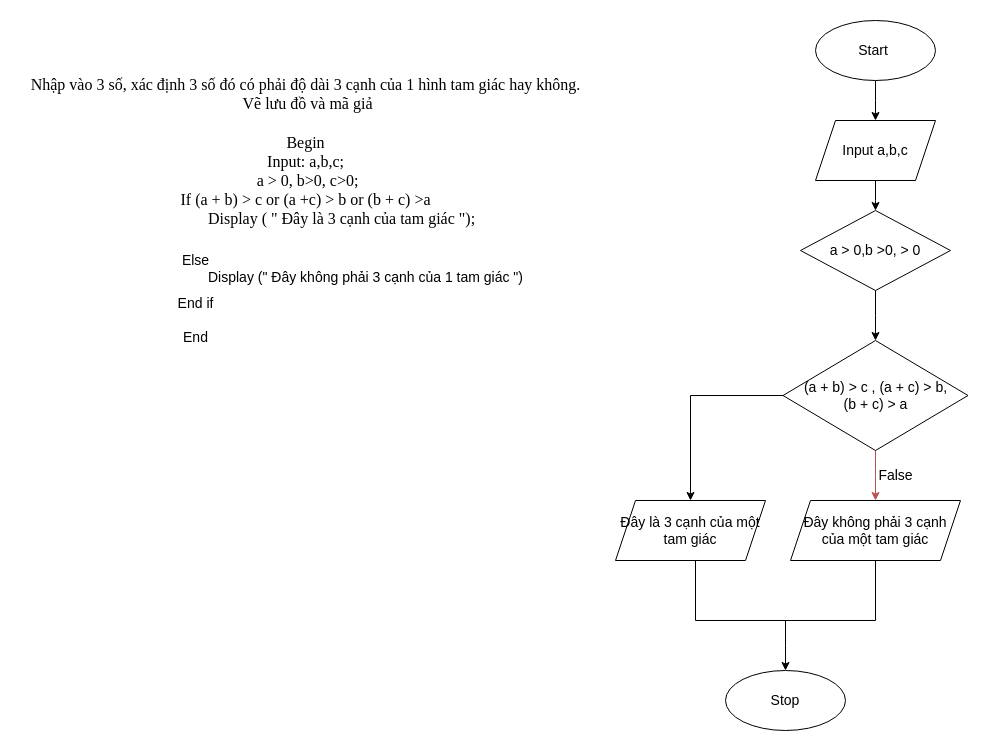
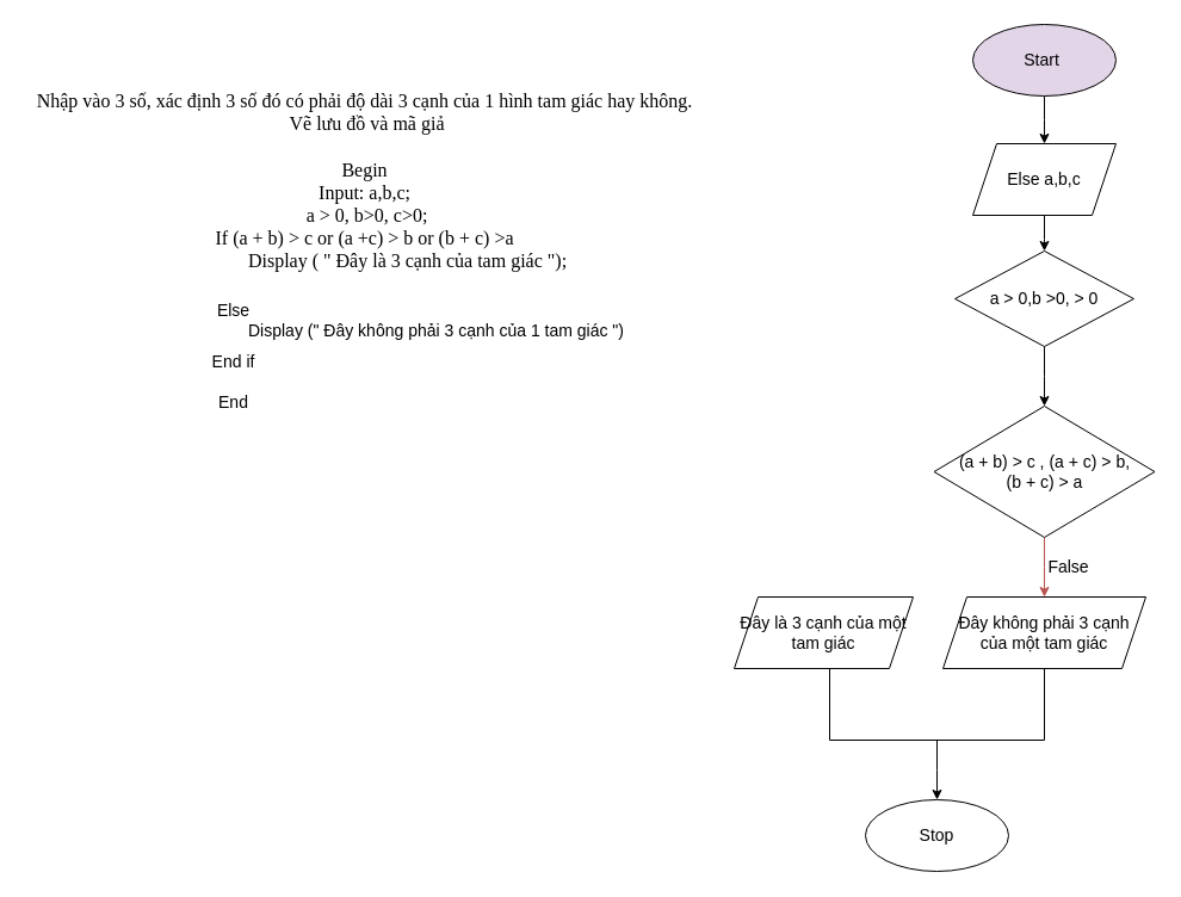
  <mxCell id="0" />
  <mxCell id="1" parent="0" />
  <mxCell id="2" value="&lt;span id=&quot;docs-internal-guid-52ec739d-7fff-f487-873d-a877658fd671&quot;&gt;&lt;span style=&quot;font-size: 12pt; font-family: &amp;quot;Times New Roman&amp;quot;; background-color: transparent; font-variant-numeric: normal; font-variant-east-asian: normal; vertical-align: baseline;&quot;&gt;Nhập vào 3 số, xác định 3 số đó có phải độ dài 3 cạnh của 1 hình tam giác hay không.&lt;br&gt;&amp;nbsp;Vẽ lưu đồ và mã giả&lt;br&gt;&lt;br&gt;Begin&lt;br&gt;Input: a,b,c;&lt;br&gt;&amp;nbsp;a &amp;gt; 0, b&amp;gt;0, c&amp;gt;0;&lt;br&gt;If (a + b) &amp;gt; c or (a +c) &amp;gt; b or (b + c) &amp;gt;a&lt;br&gt;&amp;nbsp; &amp;nbsp; &amp;nbsp; &amp;nbsp; &amp;nbsp; &amp;nbsp; &amp;nbsp; &amp;nbsp; &amp;nbsp; Display ( &quot; Đây là 3 cạnh của tam giác &quot;);&lt;br&gt;&lt;br&gt;&lt;br&gt;&lt;br&gt;&lt;/span&gt;&lt;/span&gt;" style="text;html=1;align=center;verticalAlign=middle;resizable=0;points=[];autosize=1;strokeColor=none;fillColor=none;" parent="1" vertex="1"><mxGeometry x="20" y="70" width="570" height="220" as="geometry" /></mxCell>
  <mxCell id="3" value="&lt;font style=&quot;font-size: 14px;&quot;&gt;Else&lt;/font&gt;" style="text;html=1;align=center;verticalAlign=middle;resizable=0;points=[];autosize=1;strokeColor=none;fillColor=none;" parent="1" vertex="1"><mxGeometry x="170" y="245" width="50" height="30" as="geometry" /></mxCell>
  <mxCell id="4" value="&lt;font style=&quot;font-size: 14px;&quot;&gt;Display (&quot; Đây không phải 3 cạnh của 1 tam giác &quot;)&lt;br&gt;&lt;br&gt;&lt;/font&gt;" style="text;html=1;align=center;verticalAlign=middle;resizable=0;points=[];autosize=1;strokeColor=none;fillColor=none;" parent="1" vertex="1"><mxGeometry x="195" y="260" width="340" height="50" as="geometry" /></mxCell>
  <mxCell id="5" value="&lt;font style=&quot;font-size: 14px;&quot;&gt;End if&lt;br&gt;&lt;br&gt;End&lt;/font&gt;" style="text;html=1;align=center;verticalAlign=middle;resizable=0;points=[];autosize=1;strokeColor=none;fillColor=none;" parent="1" vertex="1"><mxGeometry x="165" y="290" width="60" height="60" as="geometry" /></mxCell>
  <mxCell id="6" style="edgeStyle=orthogonalEdgeStyle;rounded=0;orthogonalLoop=1;jettySize=auto;html=1;fontSize=14;" parent="1" source="7" edge="1"><mxGeometry relative="1" as="geometry"><mxPoint x="875" y="120" as="targetPoint" /></mxGeometry></mxCell>
- <mxCell id="7" value="Start&amp;nbsp;" style="ellipse;whiteSpace=wrap;html=1;fontSize=14;" parent="1" vertex="1"><mxGeometry x="815" y="20" width="120" height="60" as="geometry" /></mxCell>
+ <mxCell id="7" value="Start&amp;nbsp;" style="ellipse;whiteSpace=wrap;html=1;fontSize=14;fillColor=#e1d5e7;" parent="1" vertex="1"><mxGeometry x="815" y="20" width="120" height="60" as="geometry" /></mxCell>
  <mxCell id="8" style="edgeStyle=orthogonalEdgeStyle;rounded=0;orthogonalLoop=1;jettySize=auto;html=1;fontSize=14;" parent="1" source="9" edge="1"><mxGeometry relative="1" as="geometry"><mxPoint x="875" y="210" as="targetPoint" /></mxGeometry></mxCell>
- <mxCell id="9" value="Input a,b,c" style="shape=parallelogram;perimeter=parallelogramPerimeter;whiteSpace=wrap;html=1;fixedSize=1;fontSize=14;" parent="1" vertex="1"><mxGeometry x="815" y="120" width="120" height="60" as="geometry" /></mxCell>
+ <mxCell id="9" value="Else a,b,c" style="shape=parallelogram;perimeter=parallelogramPerimeter;whiteSpace=wrap;html=1;fixedSize=1;fontSize=14;" parent="1" vertex="1"><mxGeometry x="815" y="120" width="120" height="60" as="geometry" /></mxCell>
  <mxCell id="10" style="edgeStyle=orthogonalEdgeStyle;rounded=0;orthogonalLoop=1;jettySize=auto;html=1;fontSize=14;" parent="1" source="11" edge="1"><mxGeometry relative="1" as="geometry"><mxPoint x="875" y="340" as="targetPoint" /></mxGeometry></mxCell>
  <mxCell id="11" value="a &amp;gt; 0,b &amp;gt;0, &amp;gt; 0" style="rhombus;whiteSpace=wrap;html=1;fontSize=14;" parent="1" vertex="1"><mxGeometry x="800" y="210" width="150" height="80" as="geometry" /></mxCell>
- <mxCell id="12" style="edgeStyle=orthogonalEdgeStyle;rounded=0;orthogonalLoop=1;jettySize=auto;html=1;fontSize=14;entryX=0.5;entryY=0;entryDx=0;entryDy=0;" parent="1" source="14" target="15" edge="1"><mxGeometry relative="1" as="geometry"><mxPoint x="685" y="490" as="targetPoint" /></mxGeometry></mxCell>
  <mxCell id="13" style="edgeStyle=orthogonalEdgeStyle;rounded=0;orthogonalLoop=1;jettySize=auto;html=1;fontSize=14;fillColor=#f8cecc;strokeColor=#b85450;" parent="1" source="14" edge="1"><mxGeometry relative="1" as="geometry"><mxPoint x="875" y="500" as="targetPoint" /></mxGeometry></mxCell>
  <mxCell id="14" value="(a + b) &amp;gt; c , (a + c) &amp;gt; b,&lt;br&gt;(b + c) &amp;gt; a" style="rhombus;whiteSpace=wrap;html=1;fontSize=14;" parent="1" vertex="1"><mxGeometry x="782.5" y="340" width="185" height="110" as="geometry" /></mxCell>
  <mxCell id="15" value="Đây là 3 cạnh của một tam giác" style="shape=parallelogram;perimeter=parallelogramPerimeter;whiteSpace=wrap;html=1;fixedSize=1;fontSize=14;" parent="1" vertex="1"><mxGeometry x="615" y="500" width="150" height="60" as="geometry" /></mxCell>
  <mxCell id="16" value="Đây không phải 3 cạnh của một tam giác" style="shape=parallelogram;perimeter=parallelogramPerimeter;whiteSpace=wrap;html=1;fixedSize=1;fontSize=14;" parent="1" vertex="1"><mxGeometry x="790" y="500" width="170" height="60" as="geometry" /></mxCell>
  <mxCell id="17" style="edgeStyle=orthogonalEdgeStyle;rounded=0;orthogonalLoop=1;jettySize=auto;html=1;fontSize=14;" parent="1" source="18" edge="1"><mxGeometry relative="1" as="geometry"><mxPoint x="785" y="670" as="targetPoint" /></mxGeometry></mxCell>
  <mxCell id="18" value="" style="shape=partialRectangle;whiteSpace=wrap;html=1;bottom=1;right=1;left=1;top=0;fillColor=none;routingCenterX=-0.5;fontSize=14;" parent="1" vertex="1"><mxGeometry x="695" y="560" width="180" height="60" as="geometry" /></mxCell>
  <mxCell id="19" value="Stop" style="ellipse;whiteSpace=wrap;html=1;fontSize=14;" parent="1" vertex="1"><mxGeometry x="725" y="670" width="120" height="60" as="geometry" /></mxCell>
  <mxCell id="20" value="False" style="text;html=1;align=center;verticalAlign=middle;resizable=0;points=[];autosize=1;strokeColor=none;fillColor=none;fontSize=14;" parent="1" vertex="1"><mxGeometry x="865" y="460" width="60" height="30" as="geometry" /></mxCell>
